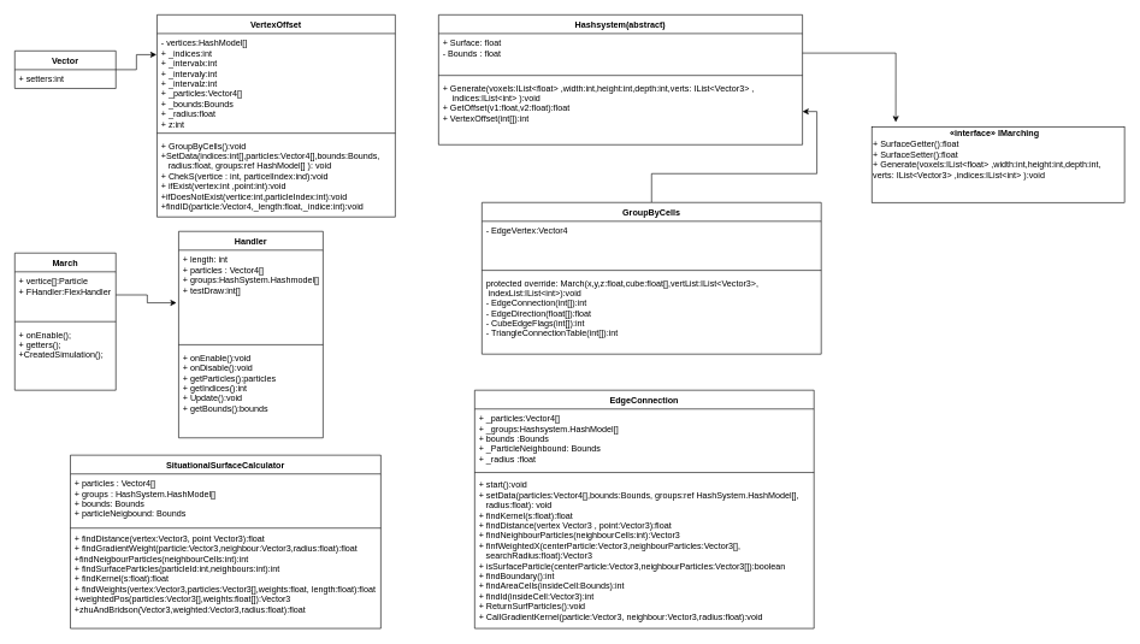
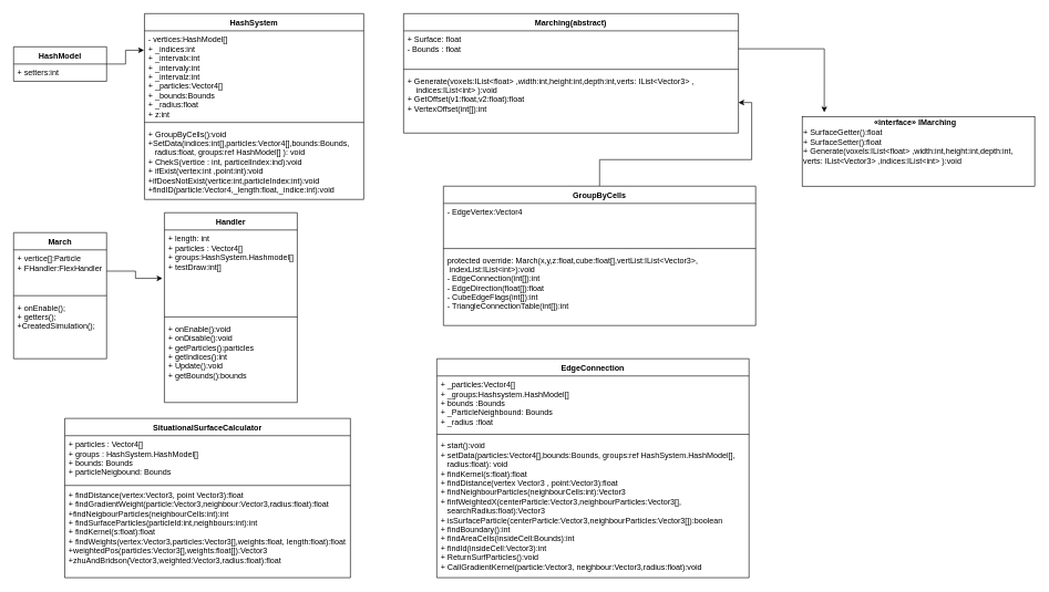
  <mxCell id="0" />
  <mxCell id="1" parent="0" />
- <mxCell id="2" value="VertexOffset" style="swimlane;fontStyle=1;align=center;verticalAlign=top;childLayout=stackLayout;horizontal=1;startSize=26;horizontalStack=0;resizeParent=1;resizeParentMax=0;resizeLast=0;collapsible=1;marginBottom=0;" parent="1" vertex="1"><mxGeometry x="217" y="20" width="330" height="280" as="geometry" /></mxCell>
+ <mxCell id="2" value="HashSystem" style="swimlane;fontStyle=1;align=center;verticalAlign=top;childLayout=stackLayout;horizontal=1;startSize=26;horizontalStack=0;resizeParent=1;resizeParentMax=0;resizeLast=0;collapsible=1;marginBottom=0;" parent="1" vertex="1"><mxGeometry x="217" y="20" width="330" height="280" as="geometry" /></mxCell>
  <mxCell id="3" value="- vertices:HashModel[]&#10;+ _indices:int&#10;+ _intervalx:int&#10;+ _intervaly:int&#10;+ _intervalz:int&#10;+ _particles:Vector4[]&#10;+ _bounds:Bounds&#10;+ _radius:float&#10;+ z:int" style="text;strokeColor=none;fillColor=none;align=left;verticalAlign=top;spacingLeft=4;spacingRight=4;overflow=hidden;rotatable=0;points=[[0,0.5],[1,0.5]];portConstraint=eastwest;" parent="2" vertex="1"><mxGeometry y="26" width="330" height="134" as="geometry" /></mxCell>
  <mxCell id="4" value="" style="line;strokeWidth=1;fillColor=none;align=left;verticalAlign=middle;spacingTop=-1;spacingLeft=3;spacingRight=3;rotatable=0;labelPosition=right;points=[];portConstraint=eastwest;" parent="2" vertex="1"><mxGeometry y="160" width="330" height="8" as="geometry" /></mxCell>
  <mxCell id="5" value="+ GroupByCells():void&#10;+SetData(indices:int[],particles:Vector4[],bounds:Bounds,&#10;   radius:float, groups:ref HashModel[] ): void&#10;+ ChekS(vertice : int, particelIndex:ind):void&#10;+ ifExist(vertex:int ,point:int):void&#10;+ifDoesNotExist(vertice:int,particleIndex:int):void&#10;+findID(particle:Vector4,_length:float,_indice:int):void" style="text;strokeColor=none;fillColor=none;align=left;verticalAlign=top;spacingLeft=4;spacingRight=4;overflow=hidden;rotatable=0;points=[[0,0.5],[1,0.5]];portConstraint=eastwest;" parent="2" vertex="1"><mxGeometry y="168" width="330" height="112" as="geometry" /></mxCell>
  <mxCell id="6" value="Handler" style="swimlane;fontStyle=1;align=center;verticalAlign=top;childLayout=stackLayout;horizontal=1;startSize=26;horizontalStack=0;resizeParent=1;resizeParentMax=0;resizeLast=0;collapsible=1;marginBottom=0;" parent="1" vertex="1"><mxGeometry x="247" y="320" width="200" height="286" as="geometry" /></mxCell>
  <mxCell id="7" value="+ length: int&#10;+ particles : Vector4[] &#10;+ groups:HashSystem.Hashmodel[]&#10;+ testDraw:int[]" style="text;strokeColor=none;fillColor=none;align=left;verticalAlign=top;spacingLeft=4;spacingRight=4;overflow=hidden;rotatable=0;points=[[0,0.5],[1,0.5]];portConstraint=eastwest;fontStyle=0" parent="6" vertex="1"><mxGeometry y="26" width="200" height="126" as="geometry" /></mxCell>
  <mxCell id="8" value="" style="line;strokeWidth=1;fillColor=none;align=left;verticalAlign=middle;spacingTop=-1;spacingLeft=3;spacingRight=3;rotatable=0;labelPosition=right;points=[];portConstraint=eastwest;" parent="6" vertex="1"><mxGeometry y="152" width="200" height="10" as="geometry" /></mxCell>
  <mxCell id="9" value="+ onEnable():void&#10;+ onDisable():void&#10;+ getParticles():particles&#10;+ getIndices():int&#10;+ Update():void&#10;+ getBounds():bounds" style="text;strokeColor=none;fillColor=none;align=left;verticalAlign=top;spacingLeft=4;spacingRight=4;overflow=hidden;rotatable=0;points=[[0,0.5],[1,0.5]];portConstraint=eastwest;" parent="6" vertex="1"><mxGeometry y="162" width="200" height="124" as="geometry" /></mxCell>
  <mxCell id="10" value="SituationalSurfaceCalculator" style="swimlane;fontStyle=1;align=center;verticalAlign=top;childLayout=stackLayout;horizontal=1;startSize=26;horizontalStack=0;resizeParent=1;resizeParentMax=0;resizeLast=0;collapsible=1;marginBottom=0;" parent="1" vertex="1"><mxGeometry x="97" y="630" width="430" height="240" as="geometry" /></mxCell>
  <mxCell id="11" value="+ particles : Vector4[]&#10;+ groups : HashSystem.HashModel[]&#10;+ bounds: Bounds&#10;+ particleNeigbound: Bounds&#10;" style="text;strokeColor=none;fillColor=none;align=left;verticalAlign=top;spacingLeft=4;spacingRight=4;overflow=hidden;rotatable=0;points=[[0,0.5],[1,0.5]];portConstraint=eastwest;" parent="10" vertex="1"><mxGeometry y="26" width="430" height="74" as="geometry" /></mxCell>
  <mxCell id="12" value="" style="line;strokeWidth=1;fillColor=none;align=left;verticalAlign=middle;spacingTop=-1;spacingLeft=3;spacingRight=3;rotatable=0;labelPosition=right;points=[];portConstraint=eastwest;" parent="10" vertex="1"><mxGeometry y="100" width="430" height="2" as="geometry" /></mxCell>
  <mxCell id="13" value="+ findDistance(vertex:Vector3, point Vector3):float&#10;+ findGradientWeight(particle:Vector3,neighbour:Vector3,radius:float):float&#10;+findNeigbourParticles(neighbourCells:int):int&#10;+ findSurfaceParticles(particleId:int,neighbours:int):int&#10;+ findKernel(s:float):float&#10;+ findWeights(vertex:Vector3,particles:Vector3[],weights:float, length:float):float&#10;+weightedPos(particles:Vector3[],weights:float[]):Vector3&#10;+zhuAndBridson(Vector3,weighted:Vector3,radius:float):float&#10;" style="text;strokeColor=none;fillColor=none;align=left;verticalAlign=top;spacingLeft=4;spacingRight=4;overflow=hidden;rotatable=0;points=[[0,0.5],[1,0.5]];portConstraint=eastwest;" parent="10" vertex="1"><mxGeometry y="102" width="430" height="138" as="geometry" /></mxCell>
  <mxCell id="14" value="March" style="swimlane;fontStyle=1;align=center;verticalAlign=top;childLayout=stackLayout;horizontal=1;startSize=26;horizontalStack=0;resizeParent=1;resizeParentMax=0;resizeLast=0;collapsible=1;marginBottom=0;" parent="1" vertex="1"><mxGeometry x="20" y="350" width="140" height="190" as="geometry" /></mxCell>
  <mxCell id="15" value="+ vertice[]:Particle&#10;+ FHandler:FlexHandler &#10;&#10;" style="text;strokeColor=none;fillColor=none;align=left;verticalAlign=top;spacingLeft=4;spacingRight=4;overflow=hidden;rotatable=0;points=[[0,0.5],[1,0.5]];portConstraint=eastwest;" parent="14" vertex="1"><mxGeometry y="26" width="140" height="64" as="geometry" /></mxCell>
  <mxCell id="16" value="" style="line;strokeWidth=1;fillColor=none;align=left;verticalAlign=middle;spacingTop=-1;spacingLeft=3;spacingRight=3;rotatable=0;labelPosition=right;points=[];portConstraint=eastwest;" parent="14" vertex="1"><mxGeometry y="90" width="140" height="10" as="geometry" /></mxCell>
  <mxCell id="17" value="+ onEnable();&#10;+ getters();&#10;+CreatedSimulation();" style="text;strokeColor=none;fillColor=none;align=left;verticalAlign=top;spacingLeft=4;spacingRight=4;overflow=hidden;rotatable=0;points=[[0,0.5],[1,0.5]];portConstraint=eastwest;" parent="14" vertex="1"><mxGeometry y="100" width="140" height="90" as="geometry" /></mxCell>
  <mxCell id="18" style="edgeStyle=orthogonalEdgeStyle;rounded=0;orthogonalLoop=1;jettySize=auto;html=1;entryX=-0.002;entryY=0.218;entryDx=0;entryDy=0;entryPerimeter=0;" edge="1" parent="1" source="19" target="3"><mxGeometry relative="1" as="geometry"><mxPoint x="407" y="106" as="targetPoint" /></mxGeometry></mxCell>
- <mxCell id="19" value="Vector" style="swimlane;fontStyle=1;childLayout=stackLayout;horizontal=1;startSize=26;fillColor=none;horizontalStack=0;resizeParent=1;resizeParentMax=0;resizeLast=0;collapsible=1;marginBottom=0;" vertex="1" parent="1"><mxGeometry x="20" y="70" width="140" height="52" as="geometry" /></mxCell>
+ <mxCell id="19" value="HashModel" style="swimlane;fontStyle=1;childLayout=stackLayout;horizontal=1;startSize=26;fillColor=none;horizontalStack=0;resizeParent=1;resizeParentMax=0;resizeLast=0;collapsible=1;marginBottom=0;" vertex="1" parent="1"><mxGeometry x="20" y="70" width="140" height="52" as="geometry" /></mxCell>
  <mxCell id="20" value="+ setters:int" style="text;strokeColor=none;fillColor=none;align=left;verticalAlign=top;spacingLeft=4;spacingRight=4;overflow=hidden;rotatable=0;points=[[0,0.5],[1,0.5]];portConstraint=eastwest;" vertex="1" parent="19"><mxGeometry y="26" width="140" height="26" as="geometry" /></mxCell>
  <mxCell id="21" value="EdgeConnection" style="swimlane;fontStyle=1;align=center;verticalAlign=top;childLayout=stackLayout;horizontal=1;startSize=26;horizontalStack=0;resizeParent=1;resizeParentMax=0;resizeLast=0;collapsible=1;marginBottom=0;" vertex="1" parent="1"><mxGeometry x="657" y="540" width="470" height="330" as="geometry" /></mxCell>
  <mxCell id="22" value="+ _particles:Vector4[]&#10;+ _groups:Hashsystem.HashModel[]&#10;+ bounds :Bounds&#10;+ _ParticleNeighbound: Bounds&#10;+ _radius :float" style="text;strokeColor=none;fillColor=none;align=left;verticalAlign=top;spacingLeft=4;spacingRight=4;overflow=hidden;rotatable=0;points=[[0,0.5],[1,0.5]];portConstraint=eastwest;" vertex="1" parent="21"><mxGeometry y="26" width="470" height="84" as="geometry" /></mxCell>
  <mxCell id="23" value="" style="line;strokeWidth=1;fillColor=none;align=left;verticalAlign=middle;spacingTop=-1;spacingLeft=3;spacingRight=3;rotatable=0;labelPosition=right;points=[];portConstraint=eastwest;" vertex="1" parent="21"><mxGeometry y="110" width="470" height="8" as="geometry" /></mxCell>
  <mxCell id="24" value="+ start():void&#10;+ setData(particles:Vector4[],bounds:Bounds, groups:ref HashSystem.HashModel[],&#10;   radius:float): void&#10;+ findKernel(s:float):float&#10;+ findDistance(vertex Vector3 , point:Vector3):float&#10;+ findNeighbourParticles(neighbourCells:int):Vector3&#10;+ finfWeightedX(centerParticle:Vector3,neighbourParticles:Vector3[],&#10;   searchRadius:float):Vector3&#10;+ isSurfaceParticle(centerParticle:Vector3,neighbourParticles:Vector3[]):boolean&#10;+ findBoundary():int&#10;+ findAreaCells(insideCell:Bounds):int&#10;+ findId(insideCell:Vector3):int&#10;+ ReturnSurfParticles():void&#10;+ CallGradientKernel(particle:Vector3, neighbour:Vector3,radius:float):void&#10;" style="text;strokeColor=none;fillColor=none;align=left;verticalAlign=top;spacingLeft=4;spacingRight=4;overflow=hidden;rotatable=0;points=[[0,0.5],[1,0.5]];portConstraint=eastwest;" vertex="1" parent="21"><mxGeometry y="118" width="470" height="212" as="geometry" /></mxCell>
  <mxCell id="25" value="&lt;b&gt;&amp;nbsp; &amp;nbsp; &amp;nbsp; &amp;nbsp; &amp;nbsp; &amp;nbsp; &amp;nbsp; &amp;nbsp; &amp;nbsp; &amp;nbsp; &amp;nbsp; &amp;nbsp; &amp;nbsp; &amp;nbsp; &amp;nbsp; &amp;nbsp; «interface» IMarching&lt;/b&gt;&lt;br&gt;+ SurfaceGetter():float&lt;br&gt;+ SurfaceSetter():float&lt;br&gt;+&amp;nbsp;Generate(voxels:IList&amp;lt;float&amp;gt; ,width:int,height:int,depth:int,&lt;br&gt;verts: IList&amp;lt;Vector3&amp;gt; ,indices:IList&amp;lt;int&amp;gt; ):void&lt;br&gt;&lt;br&gt;&lt;b&gt;&lt;br&gt;&lt;/b&gt;" style="html=1;align=left;" vertex="1" parent="1"><mxGeometry x="1207" y="175" width="350" height="105" as="geometry" /></mxCell>
  <mxCell id="26" style="edgeStyle=orthogonalEdgeStyle;rounded=0;orthogonalLoop=1;jettySize=auto;html=1;exitX=0.5;exitY=1;exitDx=0;exitDy=0;" edge="1" parent="1" source="25" target="25"><mxGeometry relative="1" as="geometry" /></mxCell>
  <mxCell id="27" style="edgeStyle=orthogonalEdgeStyle;rounded=0;orthogonalLoop=1;jettySize=auto;html=1;exitX=1;exitY=0.5;exitDx=0;exitDy=0;entryX=-0.015;entryY=0.579;entryDx=0;entryDy=0;entryPerimeter=0;" edge="1" parent="1" source="15" target="7"><mxGeometry relative="1" as="geometry" /></mxCell>
- <mxCell id="28" value="Hashsystem(abstract)" style="swimlane;fontStyle=1;align=center;verticalAlign=top;childLayout=stackLayout;horizontal=1;startSize=26;horizontalStack=0;resizeParent=1;resizeParentMax=0;resizeLast=0;collapsible=1;marginBottom=0;" vertex="1" parent="1"><mxGeometry x="607" y="20" width="504" height="180" as="geometry" /></mxCell>
+ <mxCell id="28" value="Marching(abstract)" style="swimlane;fontStyle=1;align=center;verticalAlign=top;childLayout=stackLayout;horizontal=1;startSize=26;horizontalStack=0;resizeParent=1;resizeParentMax=0;resizeLast=0;collapsible=1;marginBottom=0;" vertex="1" parent="1"><mxGeometry x="607" y="20" width="504" height="180" as="geometry" /></mxCell>
  <mxCell id="29" value="+ Surface: float&#10;- Bounds : float&#10;" style="text;strokeColor=none;fillColor=none;align=left;verticalAlign=top;spacingLeft=4;spacingRight=4;overflow=hidden;rotatable=0;points=[[0,0.5],[1,0.5]];portConstraint=eastwest;" vertex="1" parent="28"><mxGeometry y="26" width="504" height="54" as="geometry" /></mxCell>
  <mxCell id="30" value="" style="line;strokeWidth=1;fillColor=none;align=left;verticalAlign=middle;spacingTop=-1;spacingLeft=3;spacingRight=3;rotatable=0;labelPosition=right;points=[];portConstraint=eastwest;" vertex="1" parent="28"><mxGeometry y="80" width="504" height="8" as="geometry" /></mxCell>
  <mxCell id="31" value="+ Generate(voxels:IList&lt;float&gt; ,width:int,height:int,depth:int,verts: IList&lt;Vector3&gt; ,&#10;    indices:IList&lt;int&gt; ):void&#10;+ GetOffset(v1:float,v2:float):float&#10;+ VertexOffset(int[]):int &#10;" style="text;strokeColor=none;fillColor=none;align=left;verticalAlign=top;spacingLeft=4;spacingRight=4;overflow=hidden;rotatable=0;points=[[0,0.5],[1,0.5]];portConstraint=eastwest;" vertex="1" parent="28"><mxGeometry y="88" width="504" height="92" as="geometry" /></mxCell>
  <mxCell id="32" style="edgeStyle=orthogonalEdgeStyle;rounded=0;orthogonalLoop=1;jettySize=auto;html=1;" edge="1" parent="1" source="33" target="31"><mxGeometry relative="1" as="geometry" /></mxCell>
  <mxCell id="33" value="GroupByCells&#10;" style="swimlane;fontStyle=1;align=center;verticalAlign=top;childLayout=stackLayout;horizontal=1;startSize=26;horizontalStack=0;resizeParent=1;resizeParentMax=0;resizeLast=0;collapsible=1;marginBottom=0;" vertex="1" parent="1"><mxGeometry x="667" y="280" width="470" height="210" as="geometry" /></mxCell>
  <mxCell id="34" value="- EdgeVertex:Vector4&#10;" style="text;strokeColor=none;fillColor=none;align=left;verticalAlign=top;spacingLeft=4;spacingRight=4;overflow=hidden;rotatable=0;points=[[0,0.5],[1,0.5]];portConstraint=eastwest;" vertex="1" parent="33"><mxGeometry y="26" width="470" height="64" as="geometry" /></mxCell>
  <mxCell id="35" value="" style="line;strokeWidth=1;fillColor=none;align=left;verticalAlign=middle;spacingTop=-1;spacingLeft=3;spacingRight=3;rotatable=0;labelPosition=right;points=[];portConstraint=eastwest;" vertex="1" parent="33"><mxGeometry y="90" width="470" height="8" as="geometry" /></mxCell>
  <mxCell id="36" value="protected override: March(x,y,z:float,cube:float[],vertList:IList&lt;Vector3&gt;,&#10; indexList:IList&lt;int&gt;):void&#10;- EdgeConnection(int[]):int&#10;- EdgeDirection(float[]):float&#10;- CubeEdgeFlags(int[]):int&#10;- TriangleConnectionTable(int[]):int " style="text;strokeColor=none;fillColor=none;align=left;verticalAlign=top;spacingLeft=4;spacingRight=4;overflow=hidden;rotatable=0;points=[[0,0.5],[1,0.5]];portConstraint=eastwest;" vertex="1" parent="33"><mxGeometry y="98" width="470" height="112" as="geometry" /></mxCell>
  <mxCell id="37" style="edgeStyle=orthogonalEdgeStyle;rounded=0;orthogonalLoop=1;jettySize=auto;html=1;entryX=0.095;entryY=-0.06;entryDx=0;entryDy=0;entryPerimeter=0;" edge="1" parent="1" source="29" target="25"><mxGeometry relative="1" as="geometry" /></mxCell>
